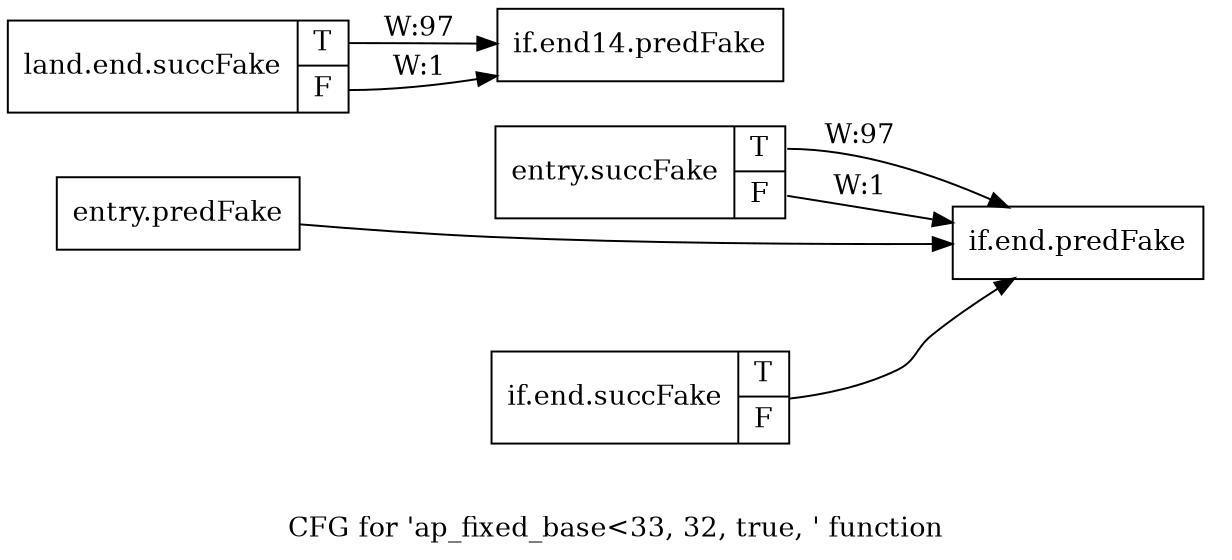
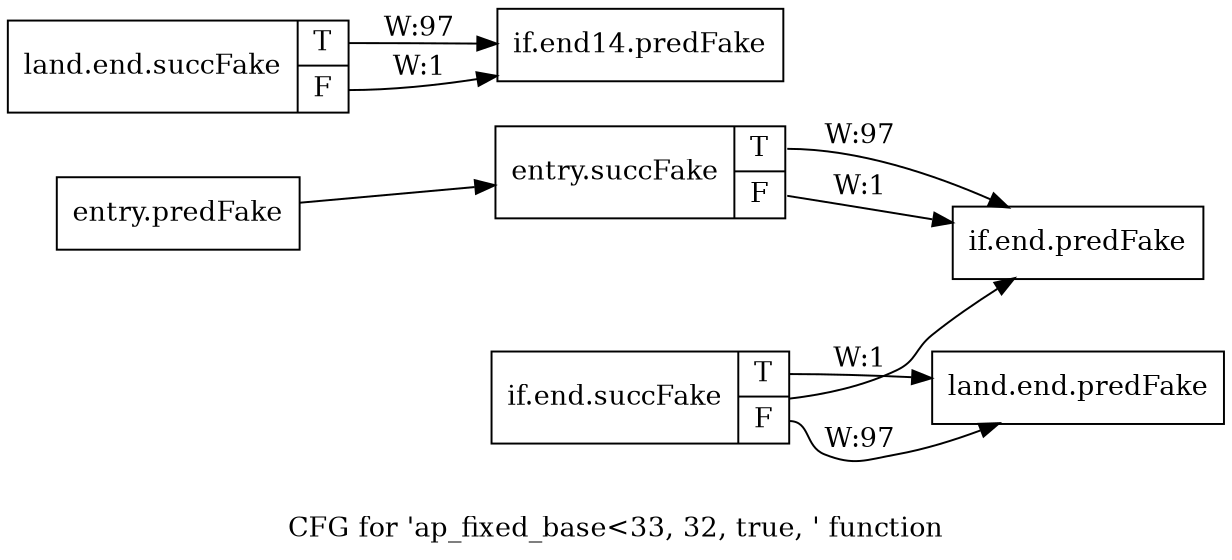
  digraph {
    label="CFG for 'ap_fixed_base\<33, 32, true, ' function"
    rankdir=LR
    node [shape=record filename="/tools/Xilinx/Vitis_HLS/2022.1/include/ap_fixed_base.h" linenumber=857]
    edge [execusionnum=96 filename="/tools/Xilinx/Vitis_HLS/2022.1/include/ap_fixed_base.h" tailport=s0]
    n1 [label="{entry.predFake}" filename="" linenumber=""]
    n2 [label="{entry.succFake|{<s0>T|<s1>F}}" linenumber=854]
    n3 [label="{if.end.predFake}" linenumber=855]
    n4 [label="{if.end.succFake|{<s0>T|<s1>F}}"]
+   n5 [label="{land.end.predFake}"]
    n6 [label="{land.end.succFake|{<s0>T|<s1>F}}" linenumber=880]
    n7 [label="{if.end14.predFake}" linenumber=951]
-   n1 -> n3 [tailport=""]
+   n1 -> n2 [tailport=""]
    n2 -> n3 [label="W:97"]
    n2 -> n3 [label="W:1" tailport=s1 execusionnum="" filename=""]
    n4 -> n3 [tailport=""]
+   n4 -> n5 [execusionnum=0 label="W:1" filename=""]
+   n4 -> n5 [label="W:97" tailport=s1 execusionnum="" filename=""]
    n6 -> n7 [label="W:97"]
    n6 -> n7 [execusionnum=0 label="W:1" tailport=s1]
  }
